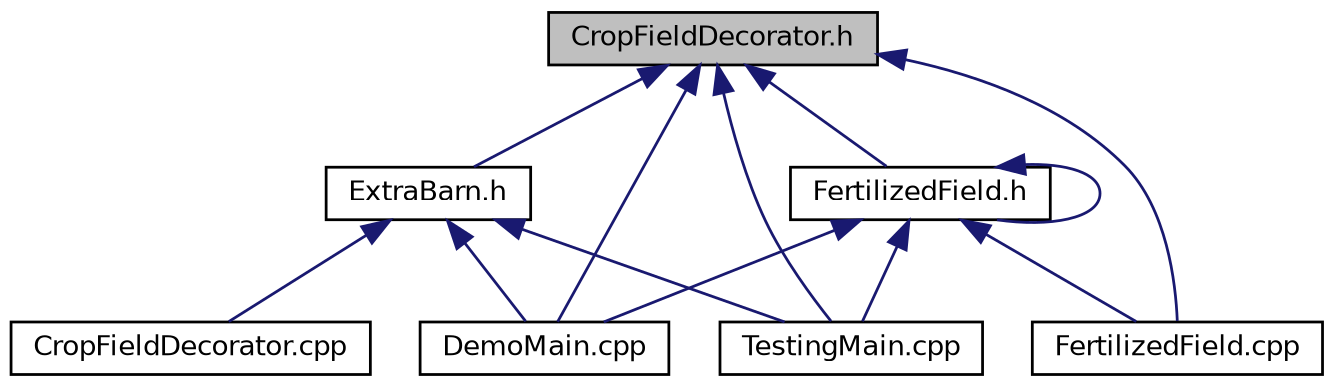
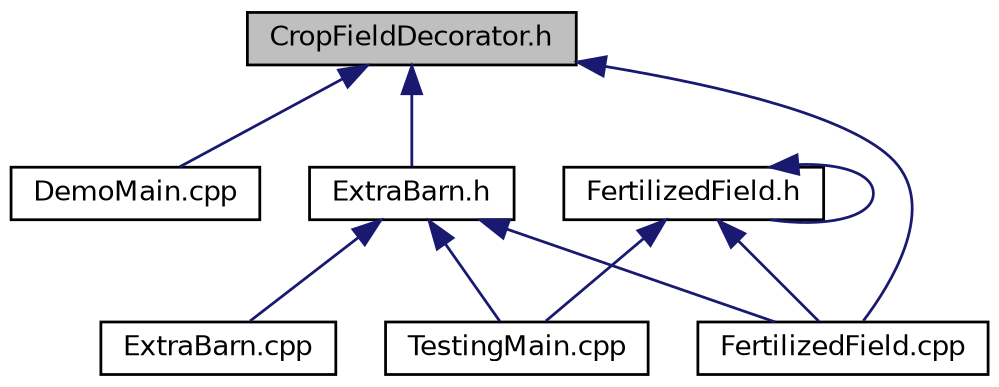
  digraph {
    node [color=black fillcolor=white fontname=Helvetica fontsize=10 shape=record style=filled]
    edge [color=midnightblue dir=back fontname=Helvetica fontsize=10 labelfontname=Helvetica labelfontsize=10 style=solid]
    n1 [fillcolor=grey75 fontcolor=black height=0.2 label="CropFieldDecorator.h" width=0.4]
    n2 [height=0.2 label="DemoMain.cpp" width=0.4]
    n3 [height=0.2 label="ExtraBarn.h" width=0.4]
    n4 [height=0.2 label="TestingMain.cpp" width=0.4]
    n5 [height=0.2 label="FertilizedField.cpp" width=0.4]
    n6 [height=0.2 label="FertilizedField.h" width=0.4]
-   n7 [height=0.2 label="CropFieldDecorator.cpp" width=0.4]
+   n7 [height=0.2 label="ExtraBarn.cpp" width=0.4]
    n1 -> n2
    n1 -> n3
-   n1 -> n4
    n1 -> n5
-   n1 -> n6
-   n3 -> n2
+   n3 -> n5
    n3 -> n4
    n3 -> n7
-   n6 -> n2
    n6 -> n4
    n6 -> n5
    n6 -> n6
  }
